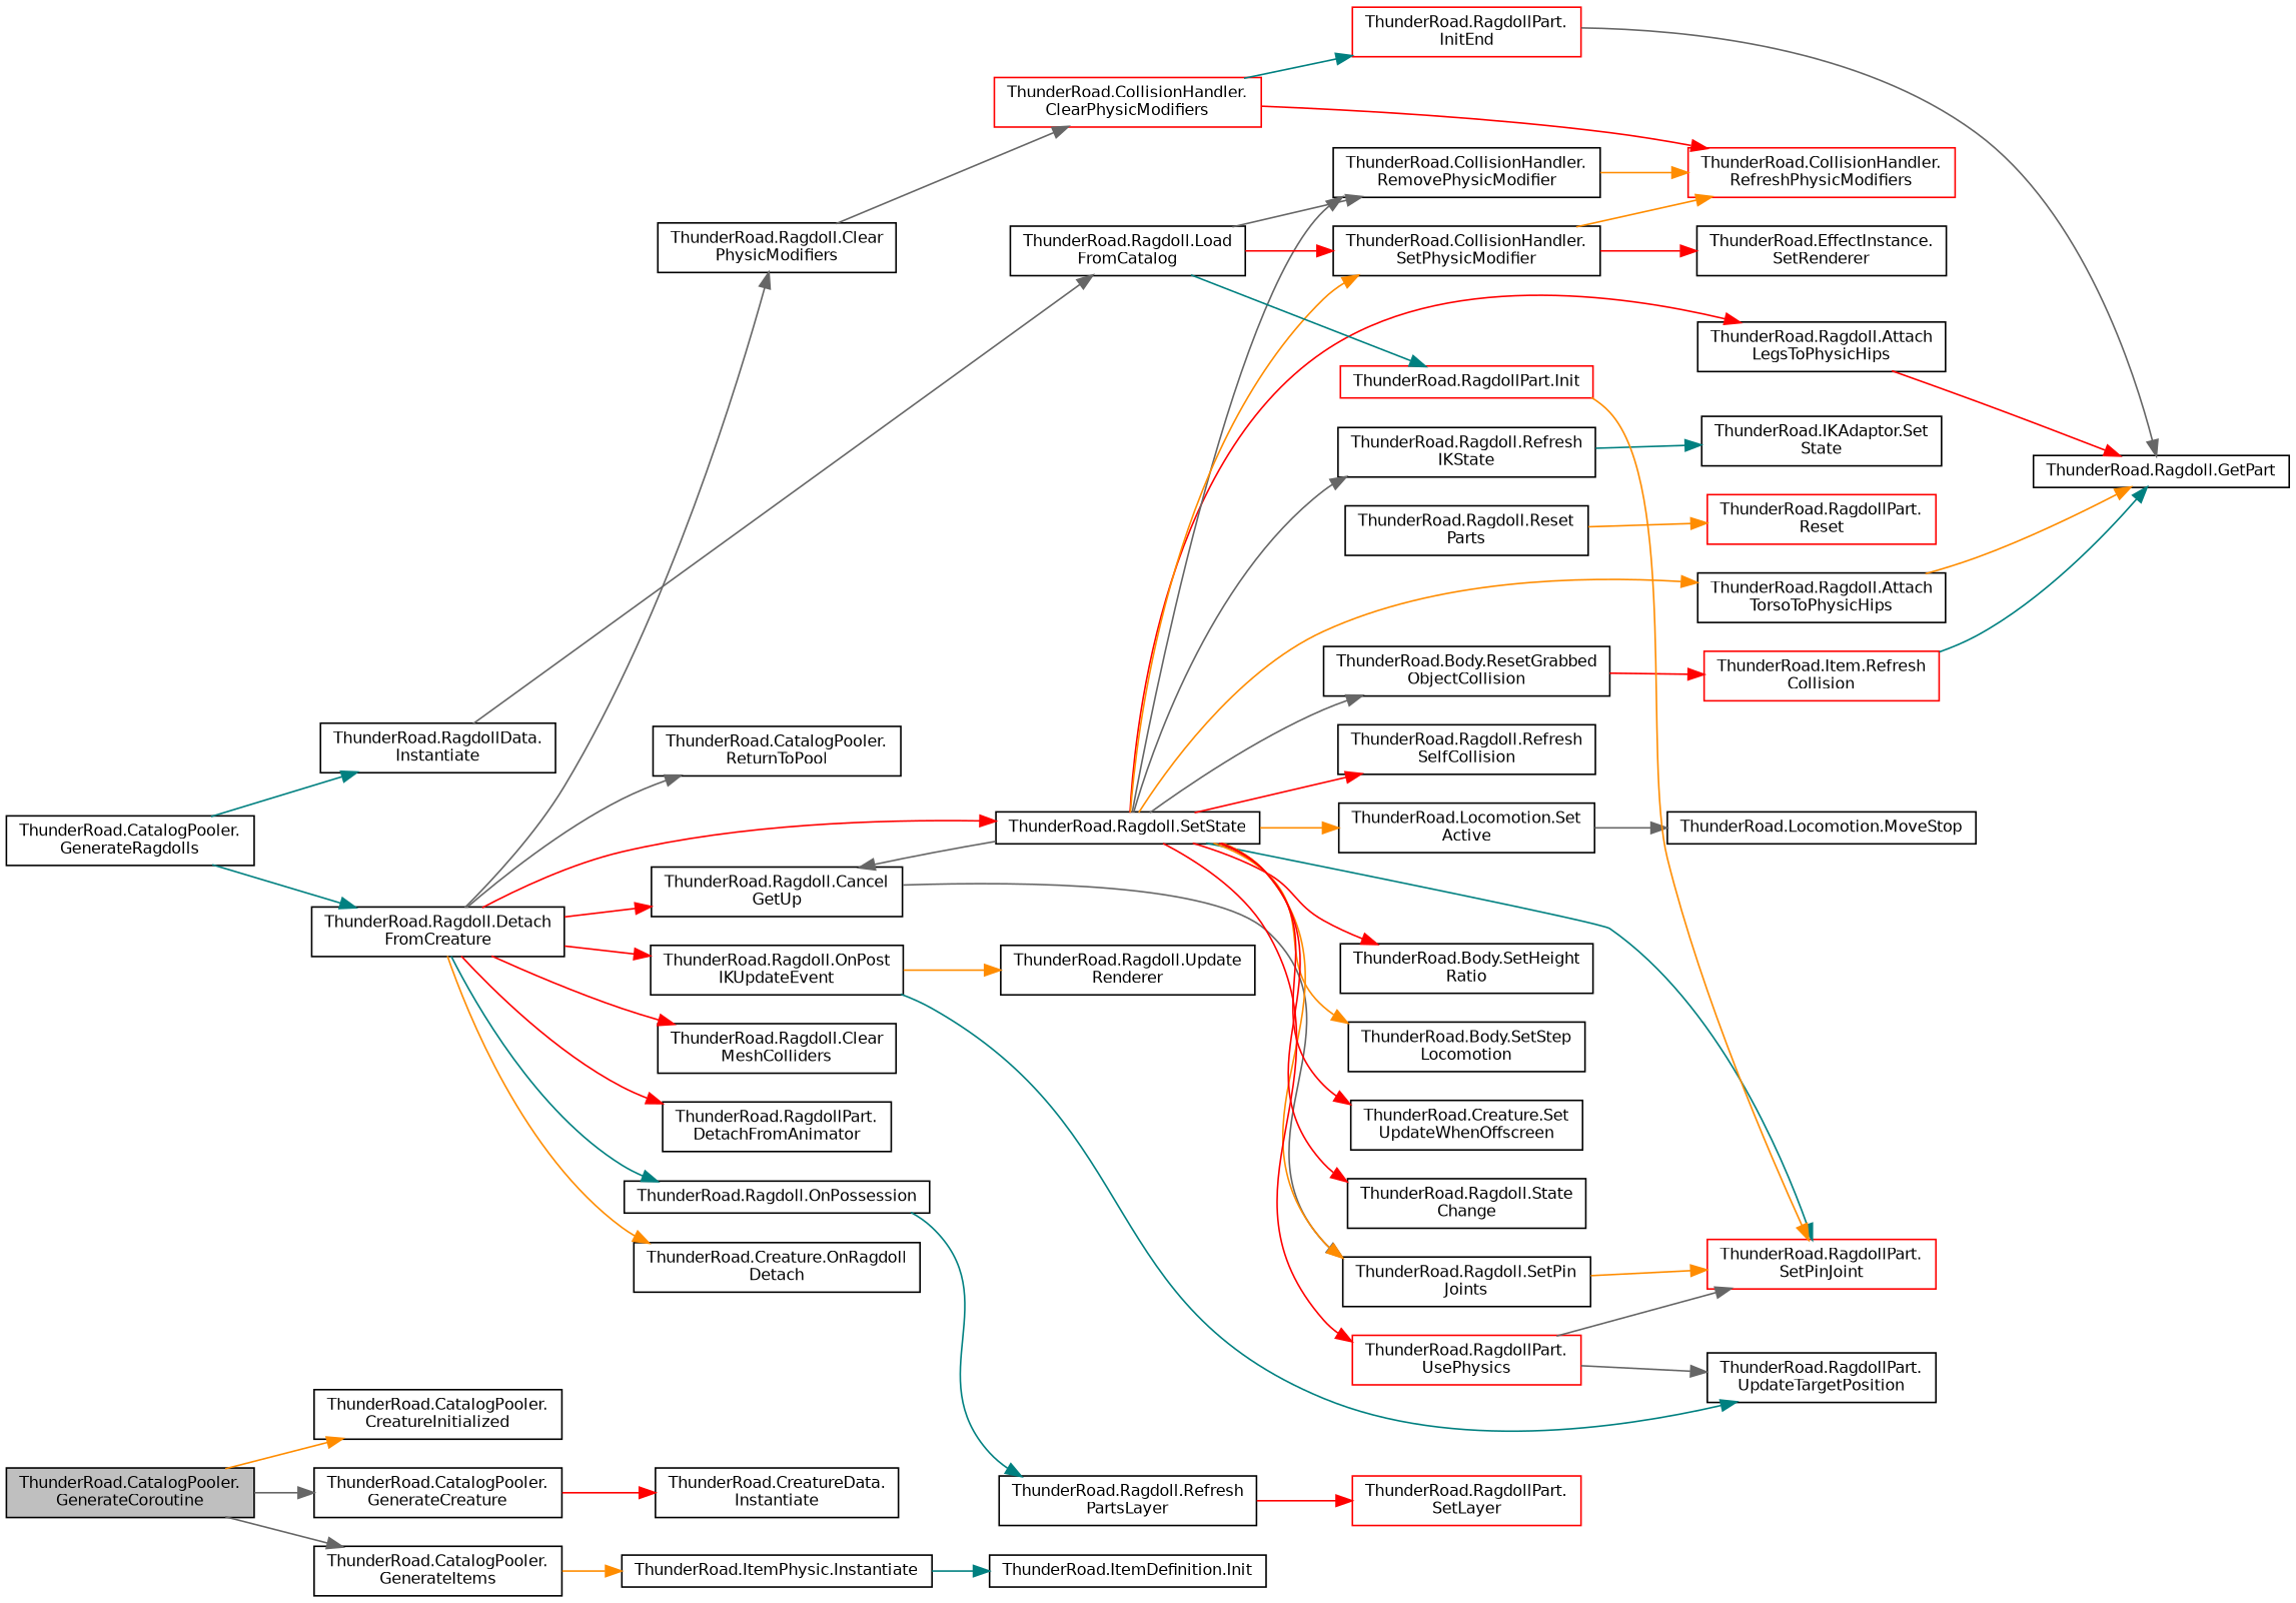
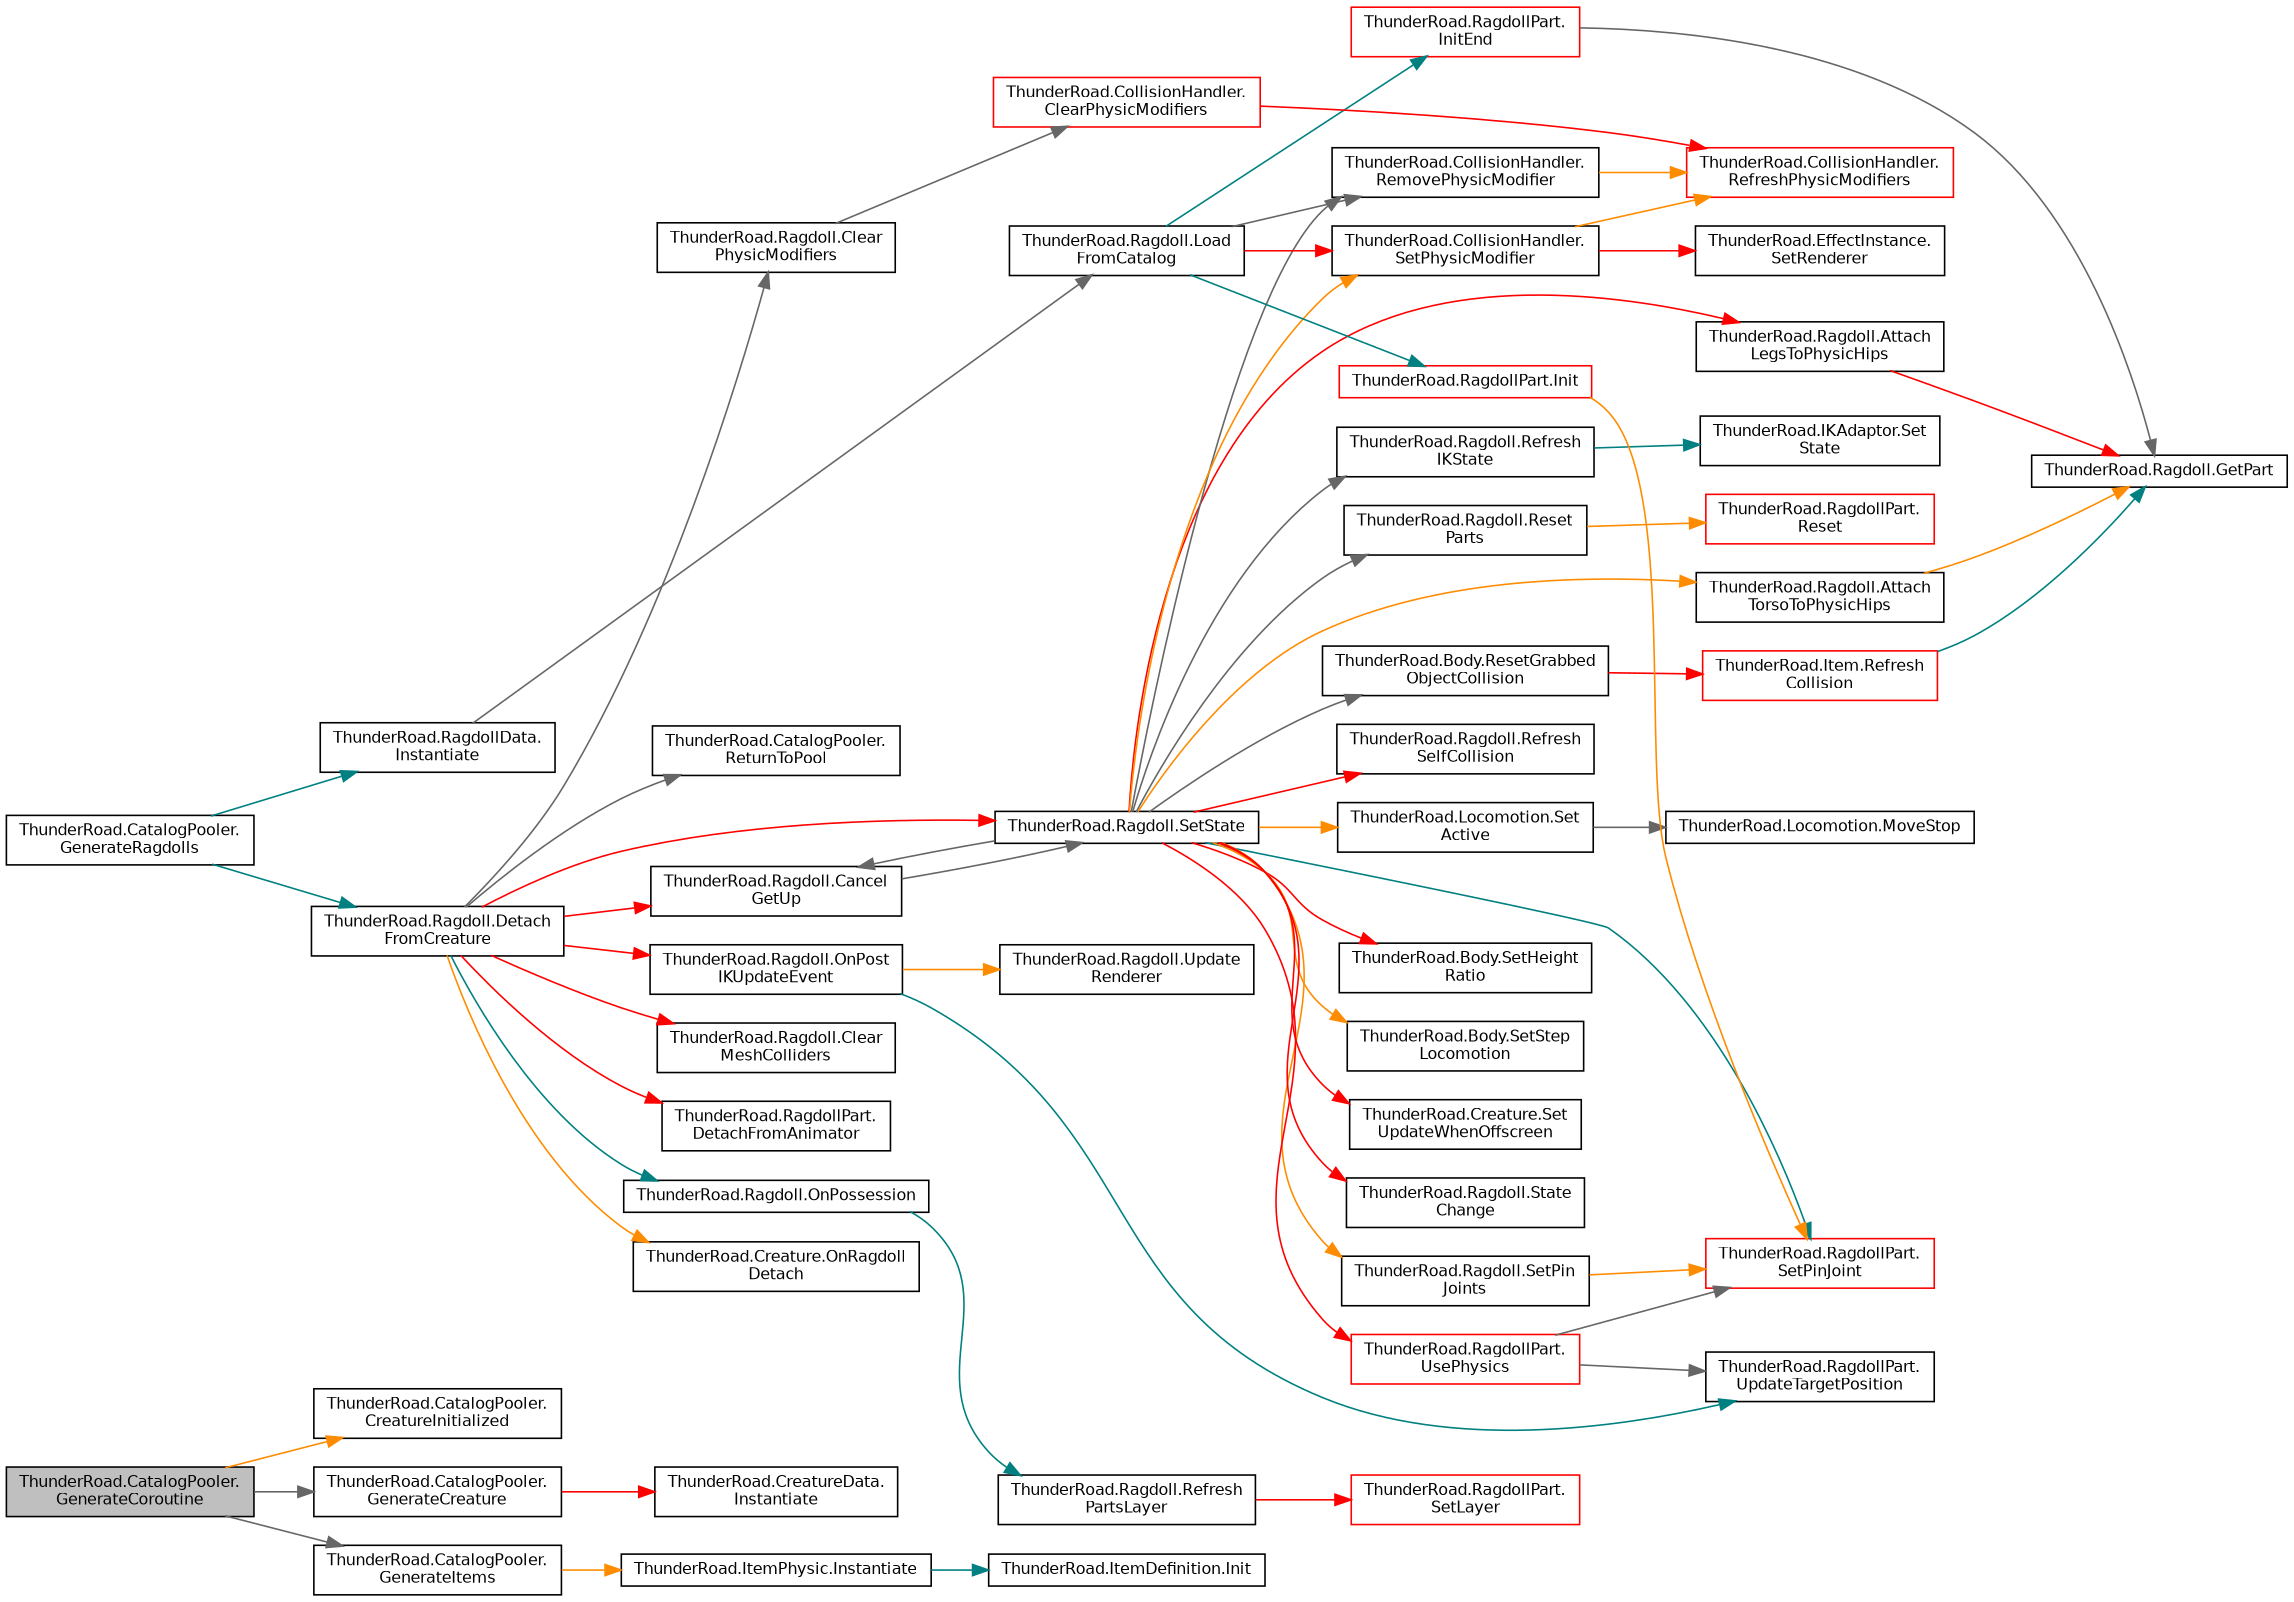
  digraph {
    rankdir=LR
    node [color=black fillcolor=white fontname=Helvetica fontsize=10 shape=record style=filled]
    edge [color=red fontname=Helvetica fontsize=10 labelfontname=Helvetica labelfontsize=10 style=solid]
    n1 [fillcolor=grey75 fontcolor=black height=0.2 label="ThunderRoad.CatalogPooler.\lGenerateCoroutine" width=0.4]
    n2 [height=0.2 label="ThunderRoad.CatalogPooler.\lCreatureInitialized" width=0.4]
    n3 [height=0.2 label="ThunderRoad.CatalogPooler.\lGenerateCreature" width=0.4]
    n4 [height=0.2 label="ThunderRoad.CatalogPooler.\lGenerateItems" width=0.4]
    n5 [height=0.2 label="ThunderRoad.CreatureData.\lInstantiate" width=0.4]
    n6 [height=0.2 label="ThunderRoad.ItemPhysic.Instantiate" width=0.4]
    n7 [height=0.2 label="ThunderRoad.CatalogPooler.\lGenerateRagdolls" width=0.4]
    n8 [height=0.2 label="ThunderRoad.Ragdoll.Detach\lFromCreature" width=0.4]
    n9 [height=0.2 label="ThunderRoad.RagdollData.\lInstantiate" width=0.4]
    n10 [height=0.2 label="ThunderRoad.ItemDefinition.Init" width=0.4]
    n11 [height=0.2 label="ThunderRoad.Ragdoll.Cancel\lGetUp" width=0.4]
    n12 [height=0.2 label="ThunderRoad.Ragdoll.SetState" width=0.4]
    n13 [height=0.2 label="ThunderRoad.Ragdoll.Clear\lMeshColliders" width=0.4]
    n14 [height=0.2 label="ThunderRoad.Ragdoll.Clear\lPhysicModifiers" width=0.4]
    n15 [height=0.2 label="ThunderRoad.RagdollPart.\lDetachFromAnimator" width=0.4]
    n16 [height=0.2 label="ThunderRoad.Ragdoll.OnPossession" width=0.4]
    n17 [height=0.2 label="ThunderRoad.Ragdoll.OnPost\lIKUpdateEvent" width=0.4]
    n18 [height=0.2 label="ThunderRoad.Creature.OnRagdoll\lDetach" width=0.4]
    n19 [height=0.2 label="ThunderRoad.CatalogPooler.\lReturnToPool" width=0.4]
    n20 [height=0.2 label="ThunderRoad.Ragdoll.Load\lFromCatalog" width=0.4]
    n21 [height=0.2 label="ThunderRoad.Ragdoll.Attach\lLegsToPhysicHips" width=0.4]
    n22 [height=0.2 label="ThunderRoad.Ragdoll.Attach\lTorsoToPhysicHips" width=0.4]
    n23 [height=0.2 label="ThunderRoad.Ragdoll.Refresh\lIKState" width=0.4]
    n24 [height=0.2 label="ThunderRoad.Ragdoll.Refresh\lSelfCollision" width=0.4]
    n25 [height=0.2 label="ThunderRoad.CollisionHandler.\lRemovePhysicModifier" width=0.4]
    n26 [height=0.2 label="ThunderRoad.Body.ResetGrabbed\lObjectCollision" width=0.4]
    n27 [height=0.2 label="ThunderRoad.Ragdoll.Reset\lParts" width=0.4]
    n28 [height=0.2 label="ThunderRoad.Locomotion.Set\lActive" width=0.4]
    n29 [height=0.2 label="ThunderRoad.Body.SetHeight\lRatio" width=0.4]
    n30 [height=0.2 label="ThunderRoad.CollisionHandler.\lSetPhysicModifier" width=0.4]
    n31 [color=red height=0.2 label="ThunderRoad.RagdollPart.\lSetPinJoint" width=0.4]
    n32 [height=0.2 label="ThunderRoad.Ragdoll.SetPin\lJoints" width=0.4]
    n33 [height=0.2 label="ThunderRoad.Body.SetStep\lLocomotion" width=0.4]
    n34 [height=0.2 label="ThunderRoad.Creature.Set\lUpdateWhenOffscreen" width=0.4]
    n35 [height=0.2 label="ThunderRoad.Ragdoll.State\lChange" width=0.4]
    n36 [color=red height=0.2 label="ThunderRoad.RagdollPart.\lUsePhysics" width=0.4]
    n37 [color=red height=0.2 label="ThunderRoad.CollisionHandler.\lClearPhysicModifiers" width=0.4]
    n38 [height=0.2 label="ThunderRoad.Ragdoll.Refresh\lPartsLayer" width=0.4]
    n39 [height=0.2 label="ThunderRoad.RagdollPart.\lUpdateTargetPosition" width=0.4]
    n40 [height=0.2 label="ThunderRoad.Ragdoll.Update\lRenderer" width=0.4]
    n41 [height=0.2 label="ThunderRoad.Ragdoll.GetPart" width=0.4]
    n42 [height=0.2 label="ThunderRoad.IKAdaptor.Set\lState" width=0.4]
    n43 [color=red height=0.2 label="ThunderRoad.RagdollPart.\lSetLayer" width=0.4]
    n44 [color=red height=0.2 label="ThunderRoad.CollisionHandler.\lRefreshPhysicModifiers" width=0.4]
    n45 [color=red height=0.2 label="ThunderRoad.Item.Refresh\lCollision" width=0.4]
    n46 [color=red height=0.2 label="ThunderRoad.RagdollPart.\lReset" width=0.4]
    n47 [height=0.2 label="ThunderRoad.Locomotion.MoveStop" width=0.4]
    n48 [height=0.2 label="ThunderRoad.EffectInstance.\lSetRenderer" width=0.4]
    n49 [color=red height=0.2 label="ThunderRoad.RagdollPart.Init" width=0.4]
    n50 [color=red height=0.2 label="ThunderRoad.RagdollPart.\lInitEnd" width=0.4]
    n1 -> n2 [color=darkorange]
    n1 -> n3 [color=gray40]
    n1 -> n4 [color=gray40]
    n3 -> n5
    n4 -> n6 [color=darkorange]
    n6 -> n10 [color=teal]
    n7 -> n8 [color=teal]
    n7 -> n9 [color=teal]
    n8 -> n11
    n8 -> n12
    n8 -> n13
    n8 -> n14 [color=gray40]
    n8 -> n15
    n8 -> n16 [color=teal]
    n8 -> n17
    n8 -> n18 [color=darkorange]
    n8 -> n19 [color=gray40]
    n9 -> n20 [color=gray40]
-   n11 -> n32 [color=gray40]
+   n11 -> n12 [color=gray40]
    n12 -> n11 [color=gray40]
    n12 -> n21
    n12 -> n22 [color=darkorange]
    n12 -> n23 [color=gray40]
    n12 -> n24
    n12 -> n25 [color=gray40]
    n12 -> n26 [color=gray40]
+   n12 -> n27 [color=gray40]
    n12 -> n28 [color=darkorange]
    n12 -> n29
    n12 -> n30 [color=darkorange]
    n12 -> n31 [color=teal]
    n12 -> n32 [color=darkorange]
    n12 -> n33 [color=darkorange]
    n12 -> n34
    n12 -> n35
    n12 -> n36
    n14 -> n37 [color=gray40]
    n16 -> n38 [color=teal]
    n17 -> n39 [color=teal]
    n17 -> n40 [color=darkorange]
    n20 -> n25 [color=gray40]
    n20 -> n30
    n20 -> n49 [color=teal]
-   n37 -> n50 [color=teal]
+   n20 -> n50 [color=teal]
    n21 -> n41
    n22 -> n41 [color=darkorange]
    n23 -> n42 [color=teal]
    n25 -> n44 [color=darkorange]
    n26 -> n45
    n27 -> n46 [color=darkorange]
    n28 -> n47 [color=gray40]
    n30 -> n44 [color=darkorange]
    n30 -> n48
    n32 -> n31 [color=darkorange]
    n36 -> n31 [color=gray40]
    n36 -> n39 [color=gray40]
    n37 -> n44
    n38 -> n43
    n45 -> n41 [color=teal]
    n49 -> n31 [color=darkorange]
    n50 -> n41 [color=gray40]
  }
